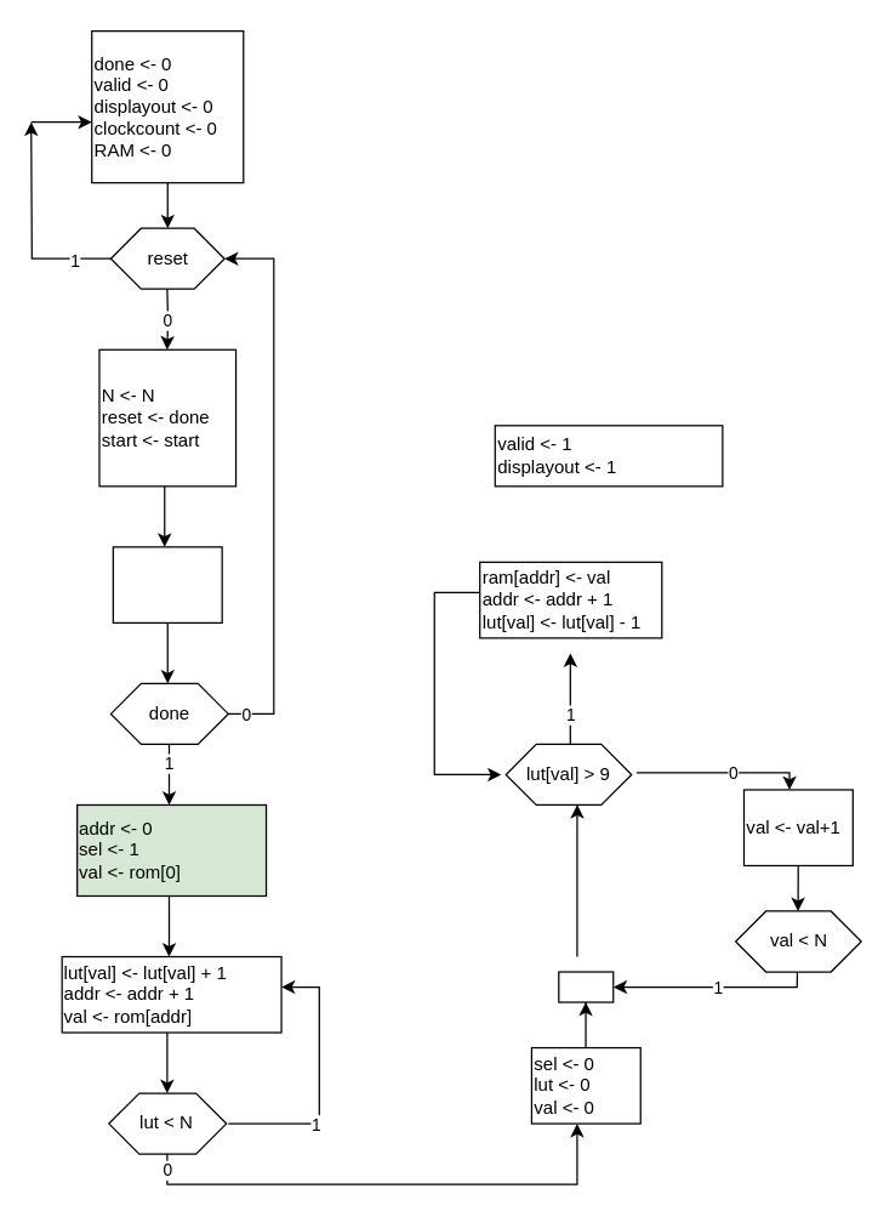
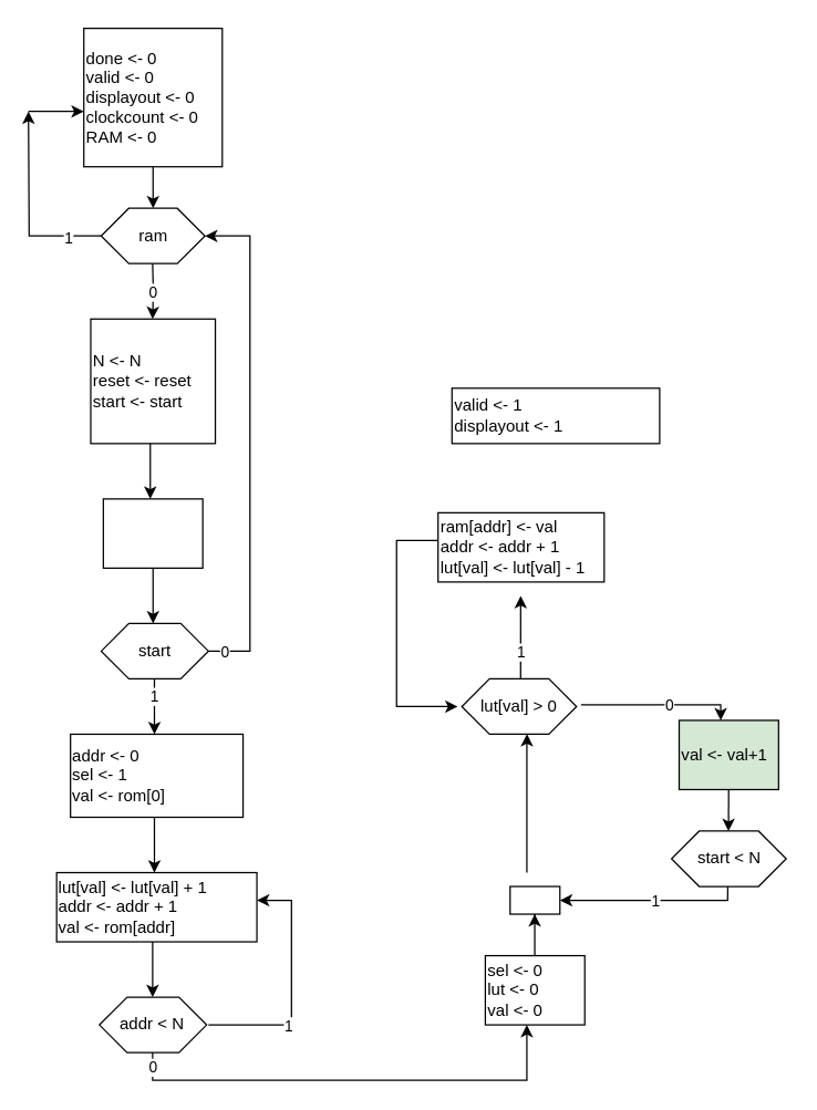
  <mxCell id="0" />
  <mxCell id="1" parent="0" />
  <mxCell id="2" value="" style="edgeStyle=orthogonalEdgeStyle;rounded=0;orthogonalLoop=1;jettySize=auto;html=1;" edge="1" parent="1" source="3" target="6"><mxGeometry relative="1" as="geometry" /></mxCell>
  <mxCell id="3" value="done &amp;lt;- 0&lt;br&gt;valid &amp;lt;- 0&lt;br&gt;displayout &amp;lt;- 0&lt;br&gt;clockcount &amp;lt;- 0&lt;br&gt;RAM &amp;lt;- 0" style="whiteSpace=wrap;html=1;aspect=fixed;align=left;" vertex="1" parent="1"><mxGeometry x="60" y="20" width="100" height="100" as="geometry" /></mxCell>
  <mxCell id="4" style="edgeStyle=orthogonalEdgeStyle;rounded=0;orthogonalLoop=1;jettySize=auto;html=1;" edge="1" parent="1" source="6"><mxGeometry relative="1" as="geometry"><mxPoint x="20" y="80" as="targetPoint" /></mxGeometry></mxCell>
  <mxCell id="5" value="1" style="edgeLabel;html=1;align=center;verticalAlign=middle;resizable=0;points=[];" vertex="1" connectable="0" parent="4"><mxGeometry x="-0.662" y="1" relative="1" as="geometry"><mxPoint as="offset" /></mxGeometry></mxCell>
- <mxCell id="6" value="reset" style="shape=hexagon;perimeter=hexagonPerimeter2;whiteSpace=wrap;html=1;fixedSize=1;" vertex="1" parent="1"><mxGeometry x="72.5" y="150" width="75" height="40" as="geometry" /></mxCell>
+ <mxCell id="6" value="ram" style="shape=hexagon;perimeter=hexagonPerimeter2;whiteSpace=wrap;html=1;fixedSize=1;" vertex="1" parent="1"><mxGeometry x="72.5" y="150" width="75" height="40" as="geometry" /></mxCell>
  <mxCell id="7" value="" style="endArrow=classic;html=1;rounded=0;" edge="1" parent="1"><mxGeometry width="50" height="50" relative="1" as="geometry"><mxPoint x="20" y="80" as="sourcePoint" /><mxPoint x="60" y="80" as="targetPoint" /></mxGeometry></mxCell>
  <mxCell id="8" value="" style="edgeStyle=orthogonalEdgeStyle;rounded=0;orthogonalLoop=1;jettySize=auto;html=1;" edge="1" parent="1" source="9" target="11"><mxGeometry relative="1" as="geometry"><Array as="points"><mxPoint x="108" y="330" /><mxPoint x="108" y="330" /></Array></mxGeometry></mxCell>
- <mxCell id="9" value="N &amp;lt;- N&lt;br&gt;reset &amp;lt;- done&lt;br&gt;start &amp;lt;- start&lt;br&gt;" style="whiteSpace=wrap;html=1;aspect=fixed;align=left;" vertex="1" parent="1"><mxGeometry x="65" y="230" width="90" height="90" as="geometry" /></mxCell>
+ <mxCell id="9" value="N &amp;lt;- N&lt;br&gt;reset &amp;lt;- reset&lt;br&gt;start &amp;lt;- start&lt;br&gt;" style="whiteSpace=wrap;html=1;aspect=fixed;align=left;" vertex="1" parent="1"><mxGeometry x="65" y="230" width="90" height="90" as="geometry" /></mxCell>
  <mxCell id="10" value="" style="edgeStyle=orthogonalEdgeStyle;rounded=0;orthogonalLoop=1;jettySize=auto;html=1;" edge="1" parent="1" source="11" target="12"><mxGeometry relative="1" as="geometry"><Array as="points"><mxPoint x="110" y="440" /><mxPoint x="110" y="440" /></Array></mxGeometry></mxCell>
  <mxCell id="11" value="" style="whiteSpace=wrap;html=1;align=left;" vertex="1" parent="1"><mxGeometry x="74.09" y="360" width="71.82" height="50" as="geometry" /></mxCell>
- <mxCell id="12" value="done" style="shape=hexagon;perimeter=hexagonPerimeter2;whiteSpace=wrap;html=1;fixedSize=1;" vertex="1" parent="1"><mxGeometry x="72.56" y="450" width="77.44" height="40" as="geometry" /></mxCell>
+ <mxCell id="12" value="start" style="shape=hexagon;perimeter=hexagonPerimeter2;whiteSpace=wrap;html=1;fixedSize=1;" vertex="1" parent="1"><mxGeometry x="72.56" y="450" width="77.44" height="40" as="geometry" /></mxCell>
  <mxCell id="13" value="0" style="edgeStyle=orthogonalEdgeStyle;rounded=0;orthogonalLoop=1;jettySize=auto;html=1;" edge="1" parent="1"><mxGeometry relative="1" as="geometry"><mxPoint x="109.68" y="190" as="sourcePoint" /><mxPoint x="109.68" y="230" as="targetPoint" /></mxGeometry></mxCell>
  <mxCell id="14" value="" style="endArrow=classic;html=1;rounded=0;entryX=1;entryY=0.5;entryDx=0;entryDy=0;" edge="1" parent="1" target="6"><mxGeometry width="50" height="50" relative="1" as="geometry"><mxPoint x="150" y="470" as="sourcePoint" /><mxPoint x="150" y="180" as="targetPoint" /><Array as="points"><mxPoint x="180" y="470" /><mxPoint x="180" y="170" /></Array></mxGeometry></mxCell>
  <mxCell id="15" value="0" style="edgeLabel;html=1;align=center;verticalAlign=middle;resizable=0;points=[];" vertex="1" connectable="0" parent="14"><mxGeometry x="-0.937" relative="1" as="geometry"><mxPoint as="offset" /></mxGeometry></mxCell>
  <mxCell id="16" value="" style="edgeStyle=orthogonalEdgeStyle;rounded=0;orthogonalLoop=1;jettySize=auto;html=1;" edge="1" parent="1"><mxGeometry relative="1" as="geometry"><mxPoint x="110.98" y="490" as="sourcePoint" /><mxPoint x="110.98" y="530" as="targetPoint" /><Array as="points"><mxPoint x="110.98" y="520" /><mxPoint x="110.98" y="520" /></Array></mxGeometry></mxCell>
  <mxCell id="17" value="1&lt;br&gt;" style="edgeLabel;html=1;align=center;verticalAlign=middle;resizable=0;points=[];" vertex="1" connectable="0" parent="16"><mxGeometry x="-0.344" relative="1" as="geometry"><mxPoint as="offset" /></mxGeometry></mxCell>
- <mxCell id="18" value="addr &amp;lt;- 0&lt;br&gt;sel &amp;lt;- 1&lt;br&gt;val &amp;lt;- rom[0]" style="whiteSpace=wrap;html=1;align=left;fillColor=#d5e8d4;" vertex="1" parent="1"><mxGeometry x="50.37" y="530" width="124.63" height="60" as="geometry" /></mxCell>
+ <mxCell id="18" value="addr &amp;lt;- 0&lt;br&gt;sel &amp;lt;- 1&lt;br&gt;val &amp;lt;- rom[0]" style="whiteSpace=wrap;html=1;align=left;" vertex="1" parent="1"><mxGeometry x="50.37" y="530" width="124.63" height="60" as="geometry" /></mxCell>
  <mxCell id="19" value="sel &amp;lt;- 0&lt;br&gt;lut &amp;lt;- 0&lt;br&gt;val &amp;lt;- 0" style="whiteSpace=wrap;html=1;align=left;" vertex="1" parent="1"><mxGeometry x="350" y="690" width="71.82" height="50" as="geometry" /></mxCell>
  <mxCell id="20" value="" style="edgeStyle=orthogonalEdgeStyle;rounded=0;orthogonalLoop=1;jettySize=auto;html=1;" edge="1" parent="1"><mxGeometry relative="1" as="geometry"><mxPoint x="110.98" y="590" as="sourcePoint" /><mxPoint x="110.98" y="630" as="targetPoint" /><Array as="points"><mxPoint x="110.98" y="620" /><mxPoint x="110.98" y="620" /></Array></mxGeometry></mxCell>
  <mxCell id="21" value="lut[val] &amp;lt;- lut[val] + 1&lt;br style=&quot;border-color: var(--border-color);&quot;&gt;addr &amp;lt;- addr + 1&lt;br&gt;val &amp;lt;- rom[addr]" style="whiteSpace=wrap;html=1;align=left;" vertex="1" parent="1"><mxGeometry x="40.37" y="630" width="144.63" height="50" as="geometry" /></mxCell>
- <mxCell id="22" value="lut &amp;lt; N" style="shape=hexagon;perimeter=hexagonPerimeter2;whiteSpace=wrap;html=1;fixedSize=1;" vertex="1" parent="1"><mxGeometry x="71.28" y="720" width="77.44" height="40" as="geometry" /></mxCell>
+ <mxCell id="22" value="addr &amp;lt; N" style="shape=hexagon;perimeter=hexagonPerimeter2;whiteSpace=wrap;html=1;fixedSize=1;" vertex="1" parent="1"><mxGeometry x="71.28" y="720" width="77.44" height="40" as="geometry" /></mxCell>
  <mxCell id="23" value="" style="edgeStyle=orthogonalEdgeStyle;rounded=0;orthogonalLoop=1;jettySize=auto;html=1;" edge="1" parent="1"><mxGeometry relative="1" as="geometry"><mxPoint x="109.7" y="680" as="sourcePoint" /><mxPoint x="109.7" y="720" as="targetPoint" /><Array as="points"><mxPoint x="109.7" y="710" /><mxPoint x="109.7" y="710" /></Array></mxGeometry></mxCell>
  <mxCell id="24" value="" style="edgeStyle=orthogonalEdgeStyle;rounded=0;orthogonalLoop=1;jettySize=auto;html=1;" edge="1" parent="1" target="21"><mxGeometry relative="1" as="geometry"><mxPoint x="150" y="740" as="sourcePoint" /><mxPoint x="190" y="650" as="targetPoint" /><Array as="points"><mxPoint x="210" y="740" /><mxPoint x="210" y="650" /></Array></mxGeometry></mxCell>
  <mxCell id="25" value="1&lt;br&gt;" style="edgeLabel;html=1;align=center;verticalAlign=middle;resizable=0;points=[];" vertex="1" connectable="0" parent="24"><mxGeometry x="-0.344" relative="1" as="geometry"><mxPoint as="offset" /></mxGeometry></mxCell>
  <mxCell id="26" value="" style="edgeStyle=orthogonalEdgeStyle;rounded=0;orthogonalLoop=1;jettySize=auto;html=1;" edge="1" parent="1"><mxGeometry relative="1" as="geometry"><mxPoint x="109.7" y="760" as="sourcePoint" /><mxPoint x="380" y="740" as="targetPoint" /><Array as="points"><mxPoint x="110" y="780" /></Array></mxGeometry></mxCell>
  <mxCell id="27" value="0" style="edgeLabel;html=1;align=center;verticalAlign=middle;resizable=0;points=[];" vertex="1" connectable="0" parent="26"><mxGeometry x="-0.937" relative="1" as="geometry"><mxPoint as="offset" /></mxGeometry></mxCell>
  <mxCell id="28" value="ram[addr] &amp;lt;- val&lt;br&gt;addr &amp;lt;- addr + 1&lt;br&gt;lut[val] &amp;lt;- lut[val] - 1" style="whiteSpace=wrap;html=1;align=left;" vertex="1" parent="1"><mxGeometry x="315.86" y="370" width="120" height="50" as="geometry" /></mxCell>
- <mxCell id="29" value="lut[val] &amp;gt; 9" style="shape=hexagon;perimeter=hexagonPerimeter2;whiteSpace=wrap;html=1;fixedSize=1;" vertex="1" parent="1"><mxGeometry x="333.05" y="490" width="82.81" height="40" as="geometry" /></mxCell>
+ <mxCell id="29" value="lut[val] &amp;gt; 0" style="shape=hexagon;perimeter=hexagonPerimeter2;whiteSpace=wrap;html=1;fixedSize=1;" vertex="1" parent="1"><mxGeometry x="333.05" y="490" width="82.81" height="40" as="geometry" /></mxCell>
  <mxCell id="30" value="" style="edgeStyle=orthogonalEdgeStyle;rounded=0;orthogonalLoop=1;jettySize=auto;html=1;" edge="1" parent="1"><mxGeometry relative="1" as="geometry"><mxPoint x="375.53" y="460" as="sourcePoint" /><mxPoint x="375.53" y="430" as="targetPoint" /><Array as="points"><mxPoint x="375.53" y="490" /><mxPoint x="375.53" y="490" /></Array></mxGeometry></mxCell>
  <mxCell id="31" value="1" style="edgeLabel;html=1;align=center;verticalAlign=middle;resizable=0;points=[];" vertex="1" connectable="0" parent="30"><mxGeometry x="0.118" relative="1" as="geometry"><mxPoint as="offset" /></mxGeometry></mxCell>
  <mxCell id="32" value="" style="edgeStyle=orthogonalEdgeStyle;rounded=0;orthogonalLoop=1;jettySize=auto;html=1;exitX=1.039;exitY=0.469;exitDx=0;exitDy=0;exitPerimeter=0;" edge="1" parent="1" source="29"><mxGeometry relative="1" as="geometry"><mxPoint x="455.86" y="470" as="sourcePoint" /><mxPoint x="520" y="520" as="targetPoint" /><Array as="points"><mxPoint x="520" y="509" /><mxPoint x="520" y="510" /></Array></mxGeometry></mxCell>
  <mxCell id="33" value="0" style="edgeLabel;html=1;align=center;verticalAlign=middle;resizable=0;points=[];" vertex="1" connectable="0" parent="32"><mxGeometry x="0.118" relative="1" as="geometry"><mxPoint as="offset" /></mxGeometry></mxCell>
- <mxCell id="34" value="val &amp;lt;- val+1" style="whiteSpace=wrap;html=1;align=left;" vertex="1" parent="1"><mxGeometry x="490" y="520" width="71.82" height="50" as="geometry" /></mxCell>
+ <mxCell id="34" value="val &amp;lt;- val+1" style="whiteSpace=wrap;html=1;align=left;fillColor=#d5e8d4;" vertex="1" parent="1"><mxGeometry x="490" y="520" width="71.82" height="50" as="geometry" /></mxCell>
  <mxCell id="35" value="" style="whiteSpace=wrap;html=1;align=left;" vertex="1" parent="1"><mxGeometry x="367.89" y="640" width="35.96" height="20" as="geometry" /></mxCell>
  <mxCell id="36" value="" style="edgeStyle=orthogonalEdgeStyle;rounded=0;orthogonalLoop=1;jettySize=auto;html=1;" edge="1" parent="1"><mxGeometry relative="1" as="geometry"><mxPoint x="385.69" y="660" as="sourcePoint" /><mxPoint x="385.69" y="660" as="targetPoint" /><Array as="points"><mxPoint x="385.69" y="690" /><mxPoint x="385.69" y="690" /></Array></mxGeometry></mxCell>
  <mxCell id="37" value="" style="endArrow=classic;html=1;rounded=0;entryX=0.568;entryY=0.995;entryDx=0;entryDy=0;entryPerimeter=0;" edge="1" parent="1" target="29"><mxGeometry width="50" height="50" relative="1" as="geometry"><mxPoint x="380" y="630" as="sourcePoint" /><mxPoint x="375" y="534" as="targetPoint" /><Array as="points"><mxPoint x="380" y="540" /></Array></mxGeometry></mxCell>
  <mxCell id="38" value="" style="endArrow=classic;html=1;rounded=0;entryX=1;entryY=0.5;entryDx=0;entryDy=0;" edge="1" parent="1" target="35"><mxGeometry width="50" height="50" relative="1" as="geometry"><mxPoint x="525.14" y="640" as="sourcePoint" /><mxPoint x="525" y="670" as="targetPoint" /><Array as="points"><mxPoint x="525" y="650" /></Array></mxGeometry></mxCell>
  <mxCell id="39" value="1" style="edgeLabel;html=1;align=center;verticalAlign=middle;resizable=0;points=[];" vertex="1" connectable="0" parent="38"><mxGeometry x="-0.034" relative="1" as="geometry"><mxPoint as="offset" /></mxGeometry></mxCell>
  <mxCell id="40" value="" style="edgeStyle=orthogonalEdgeStyle;rounded=0;orthogonalLoop=1;jettySize=auto;html=1;" edge="1" parent="1"><mxGeometry relative="1" as="geometry"><mxPoint x="315.86" y="390" as="sourcePoint" /><mxPoint x="330" y="510" as="targetPoint" /><Array as="points"><mxPoint x="285.86" y="390" /></Array></mxGeometry></mxCell>
- <mxCell id="41" value="val &amp;lt; N" style="shape=hexagon;perimeter=hexagonPerimeter2;whiteSpace=wrap;html=1;fixedSize=1;" vertex="1" parent="1"><mxGeometry x="484.5" y="600" width="82.81" height="40" as="geometry" /></mxCell>
+ <mxCell id="41" value="start &amp;lt; N" style="shape=hexagon;perimeter=hexagonPerimeter2;whiteSpace=wrap;html=1;fixedSize=1;" vertex="1" parent="1"><mxGeometry x="484.5" y="600" width="82.81" height="40" as="geometry" /></mxCell>
  <mxCell id="42" value="" style="endArrow=classic;html=1;rounded=0;" edge="1" parent="1"><mxGeometry width="50" height="50" relative="1" as="geometry"><mxPoint x="525.77" y="570" as="sourcePoint" /><mxPoint x="525.63" y="600" as="targetPoint" /></mxGeometry></mxCell>
  <mxCell id="43" value="valid &amp;lt;- 1&lt;br&gt;displayout &amp;lt;- 1" style="whiteSpace=wrap;html=1;align=left;" vertex="1" parent="1"><mxGeometry x="325.91" y="280" width="150" height="40" as="geometry" /></mxCell>
